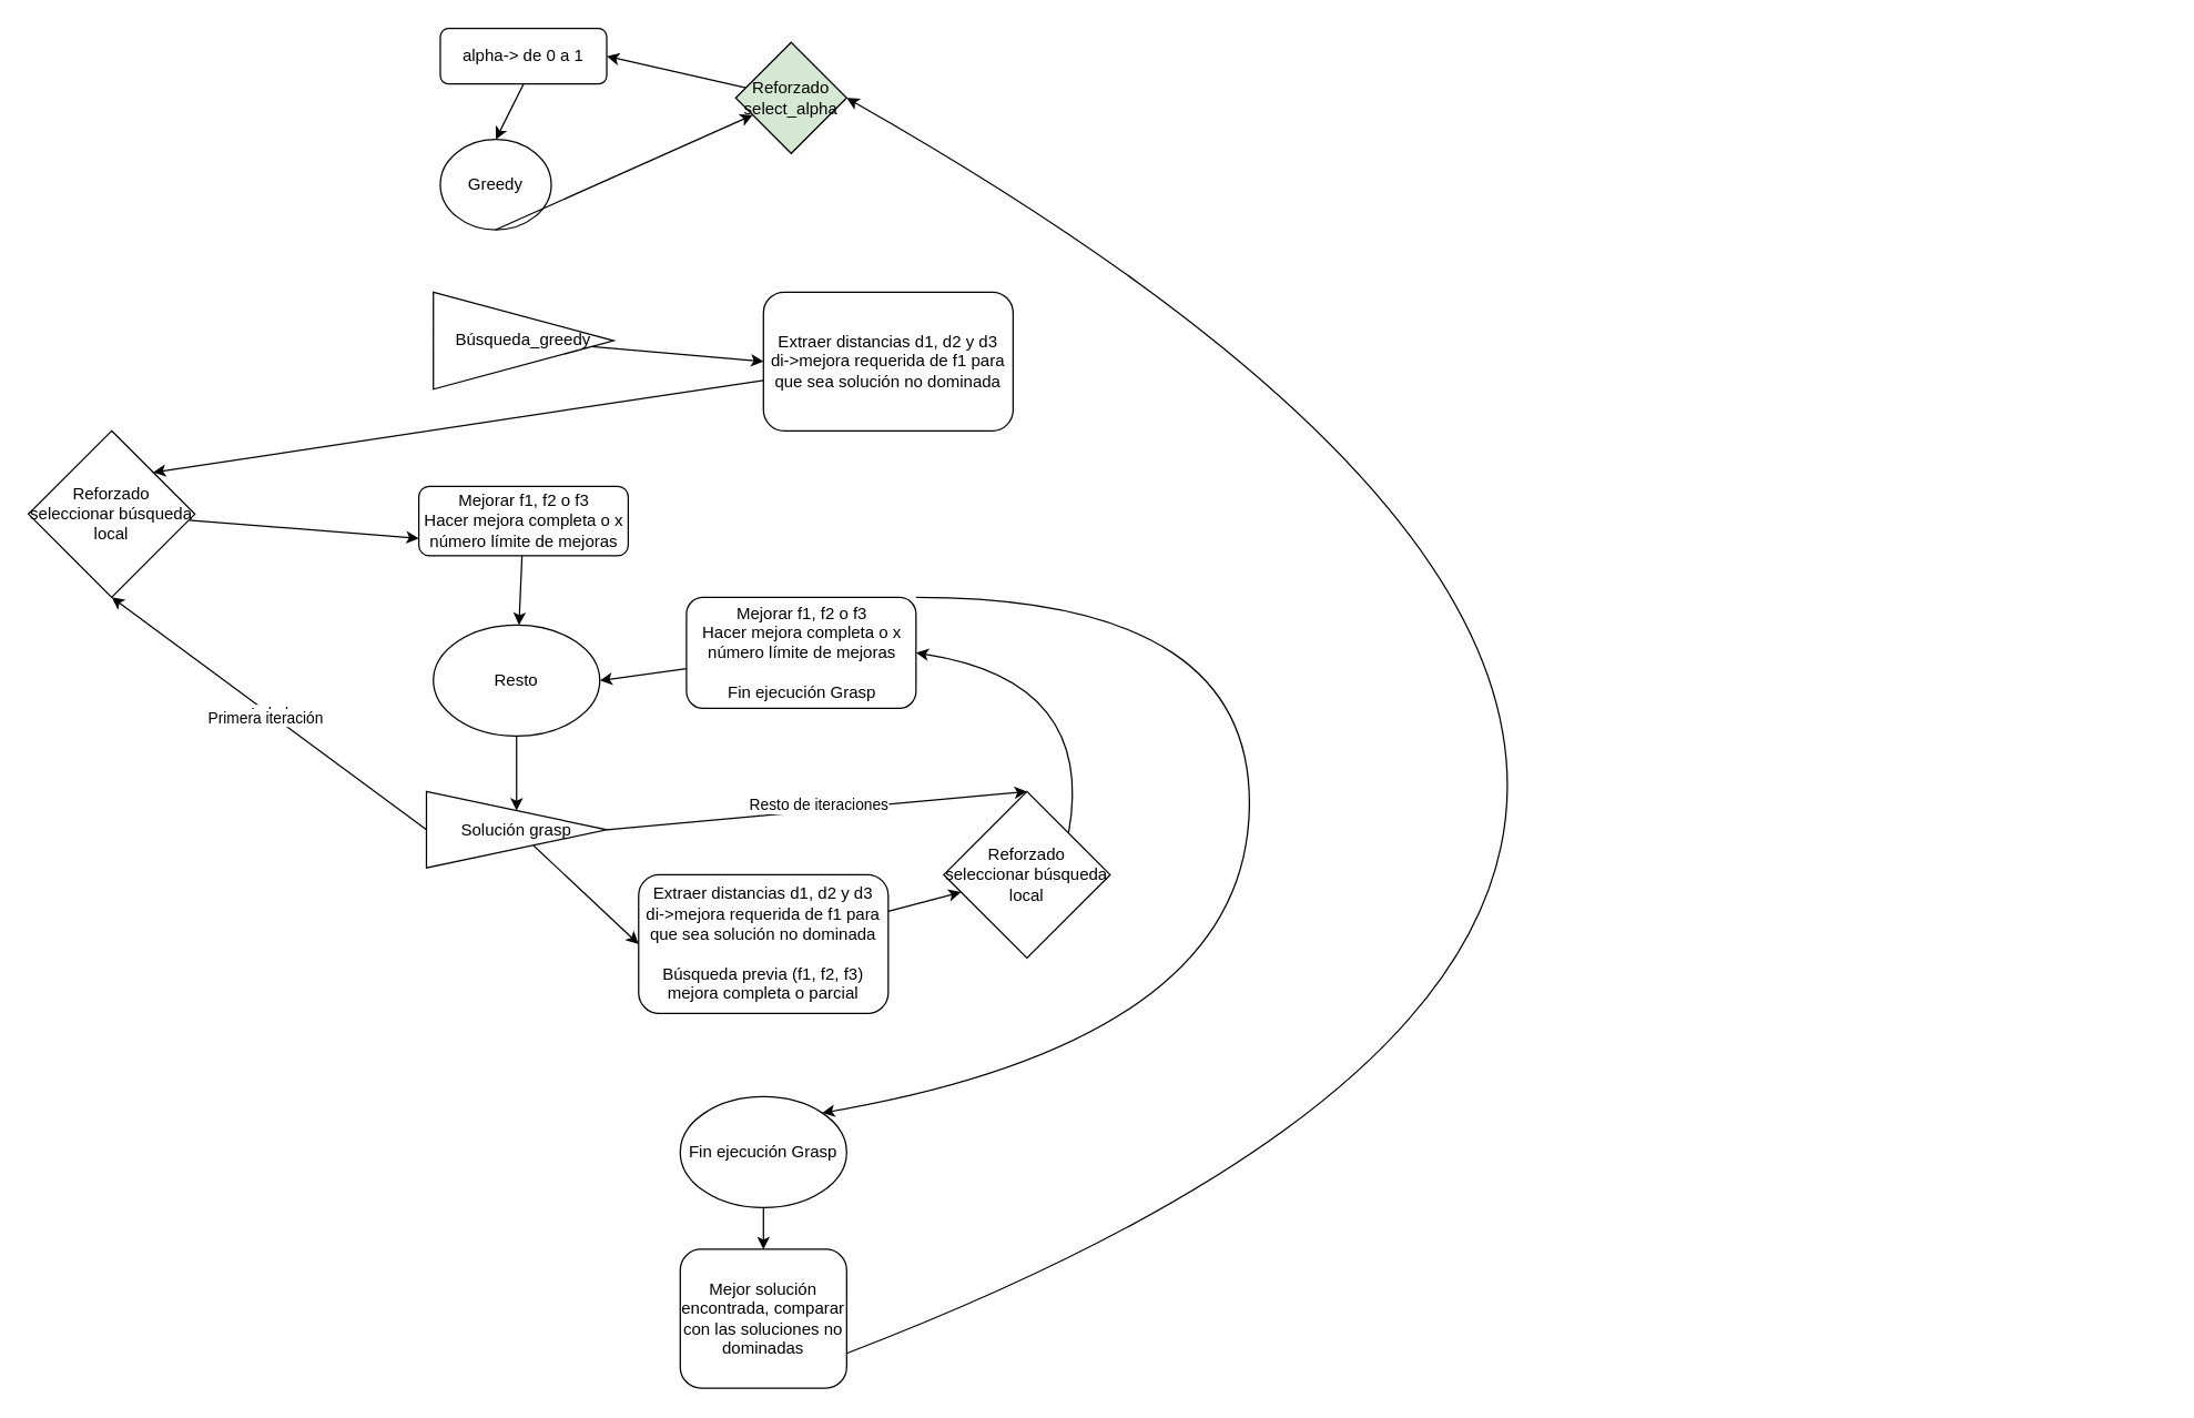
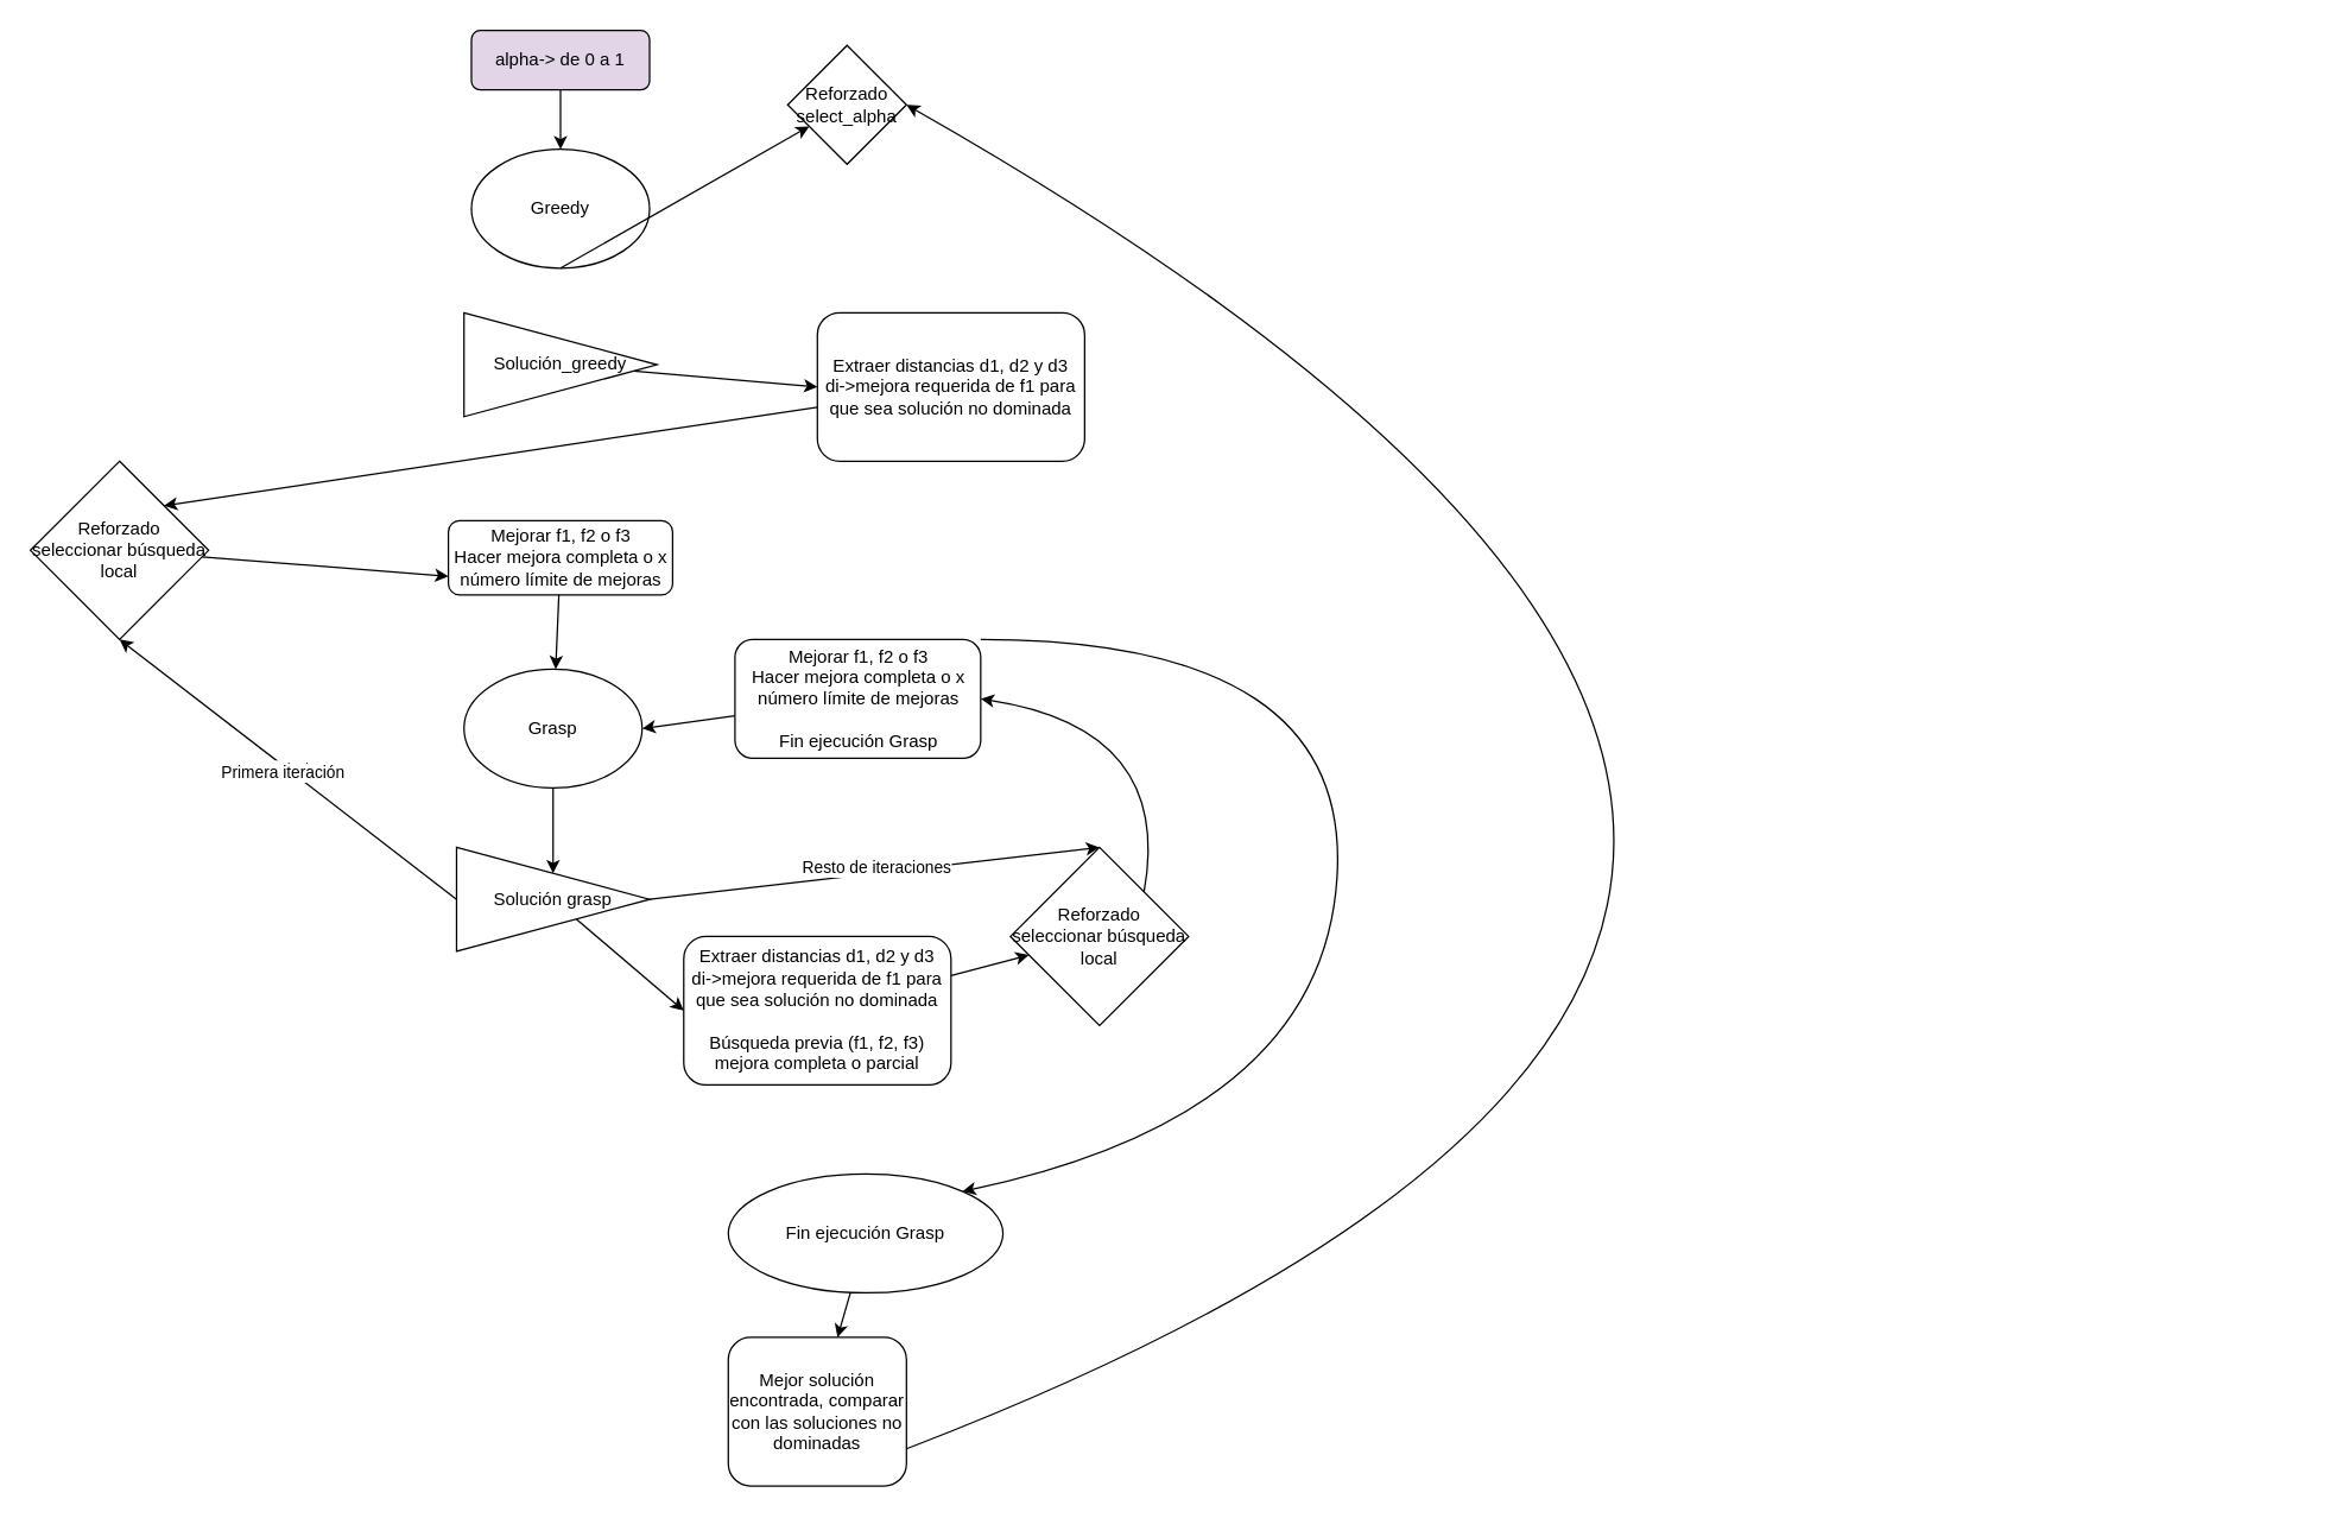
  <mxCell id="0" />
  <mxCell id="1" parent="0" />
  <mxCell id="2" style="edgeStyle=none;html=1;entryX=0.5;entryY=0;entryDx=0;entryDy=0;" edge="1" parent="1" source="3" target="18"><mxGeometry relative="1" as="geometry" /></mxCell>
- <mxCell id="3" value="Resto" style="ellipse;whiteSpace=wrap;html=1;" parent="1" vertex="1"><mxGeometry x="312" y="450" width="120" height="80" as="geometry" /></mxCell>
- <mxCell id="4" value="Greedy" style="ellipse;whiteSpace=wrap;html=1;" vertex="1" parent="1"><mxGeometry x="317" y="100" width="80" height="65" as="geometry" /></mxCell>
+ <mxCell id="3" value="Grasp" style="ellipse;whiteSpace=wrap;html=1;" parent="1" vertex="1"><mxGeometry x="312" y="450" width="120" height="80" as="geometry" /></mxCell>
+ <mxCell id="4" value="Greedy" style="ellipse;whiteSpace=wrap;html=1;" vertex="1" parent="1"><mxGeometry x="317" y="100" width="120" height="80" as="geometry" /></mxCell>
  <mxCell id="5" style="edgeStyle=none;html=1;exitX=0.5;exitY=1;exitDx=0;exitDy=0;entryX=0.5;entryY=0;entryDx=0;entryDy=0;" edge="1" parent="1" source="6" target="4"><mxGeometry relative="1" as="geometry" /></mxCell>
- <mxCell id="6" value="alpha-&amp;gt; de 0 a 1" style="rounded=1;whiteSpace=wrap;html=1;" vertex="1" parent="1"><mxGeometry x="317" y="20" width="120" height="40" as="geometry" /></mxCell>
- <mxCell id="7" style="edgeStyle=none;html=1;entryX=1;entryY=0.5;entryDx=0;entryDy=0;" edge="1" parent="1" source="8" target="6"><mxGeometry relative="1" as="geometry" /></mxCell>
- <mxCell id="8" value="Reforzado&lt;br&gt;select_alpha" style="rhombus;whiteSpace=wrap;html=1;fillColor=#d5e8d4;" vertex="1" parent="1"><mxGeometry x="530" y="30" width="80" height="80" as="geometry" /></mxCell>
+ <mxCell id="6" value="alpha-&amp;gt; de 0 a 1" style="rounded=1;whiteSpace=wrap;html=1;fillColor=#e1d5e7;" vertex="1" parent="1"><mxGeometry x="317" y="20" width="120" height="40" as="geometry" /></mxCell>
+ <mxCell id="8" value="Reforzado&lt;br&gt;select_alpha" style="rhombus;whiteSpace=wrap;html=1;" vertex="1" parent="1"><mxGeometry x="530" y="30" width="80" height="80" as="geometry" /></mxCell>
  <mxCell id="9" style="edgeStyle=none;html=1;exitX=0.5;exitY=1;exitDx=0;exitDy=0;" edge="1" parent="1" source="4" target="8"><mxGeometry relative="1" as="geometry"><mxPoint x="377" y="220" as="targetPoint" /></mxGeometry></mxCell>
  <mxCell id="10" style="edgeStyle=none;html=1;entryX=0;entryY=0.5;entryDx=0;entryDy=0;" edge="1" parent="1" source="11" target="20"><mxGeometry relative="1" as="geometry" /></mxCell>
- <mxCell id="11" value="&lt;span style=&quot;color: rgb(0, 0, 0);&quot;&gt;Búsqueda_greedy&lt;/span&gt;" style="triangle;whiteSpace=wrap;html=1;" vertex="1" parent="1"><mxGeometry x="312" y="210" width="130" height="70" as="geometry" /></mxCell>
+ <mxCell id="11" value="&lt;span style=&quot;color: rgb(0, 0, 0);&quot;&gt;Solución_greedy&lt;/span&gt;" style="triangle;whiteSpace=wrap;html=1;" vertex="1" parent="1"><mxGeometry x="312" y="210" width="130" height="70" as="geometry" /></mxCell>
  <mxCell id="12" style="edgeStyle=none;html=1;" edge="1" parent="1" source="13" target="3"><mxGeometry relative="1" as="geometry" /></mxCell>
  <mxCell id="13" value="Mejorar f1, f2 o f3&lt;div&gt;Hacer mejora completa o x número límite de mejoras&lt;/div&gt;" style="rounded=1;whiteSpace=wrap;html=1;" vertex="1" parent="1"><mxGeometry x="301.5" y="350" width="151" height="50" as="geometry" /></mxCell>
  <mxCell id="14" style="edgeStyle=none;html=1;entryX=0;entryY=0.75;entryDx=0;entryDy=0;" edge="1" parent="1" source="15" target="13"><mxGeometry relative="1" as="geometry" /></mxCell>
  <mxCell id="15" value="Reforzado&lt;br&gt;seleccionar búsqueda local" style="rhombus;whiteSpace=wrap;html=1;" vertex="1" parent="1"><mxGeometry x="20" y="310" width="120" height="120" as="geometry" /></mxCell>
  <mxCell id="16" value="Reforzado&lt;br&gt;seleccionar búsqueda local" style="rhombus;whiteSpace=wrap;html=1;" vertex="1" parent="1"><mxGeometry x="680" y="570" width="120" height="120" as="geometry" /></mxCell>
  <mxCell id="17" style="edgeStyle=none;html=1;entryX=0;entryY=0.5;entryDx=0;entryDy=0;" edge="1" parent="1" source="18" target="22"><mxGeometry relative="1" as="geometry" /></mxCell>
- <mxCell id="18" value="&lt;span style=&quot;color: rgb(0, 0, 0);&quot;&gt;Solución grasp&lt;/span&gt;" style="triangle;whiteSpace=wrap;html=1;" vertex="1" parent="1"><mxGeometry x="307" y="570" width="130" height="55" as="geometry" /></mxCell>
+ <mxCell id="18" value="&lt;span style=&quot;color: rgb(0, 0, 0);&quot;&gt;Solución grasp&lt;/span&gt;" style="triangle;whiteSpace=wrap;html=1;" vertex="1" parent="1"><mxGeometry x="307" y="570" width="130" height="70" as="geometry" /></mxCell>
  <mxCell id="19" style="edgeStyle=none;html=1;entryX=1;entryY=0;entryDx=0;entryDy=0;" edge="1" parent="1" source="20" target="15"><mxGeometry relative="1" as="geometry" /></mxCell>
  <mxCell id="20" value="&lt;div&gt;&lt;font color=&quot;#000000&quot;&gt;Extraer distancias d1, d2 y d3&lt;/font&gt;&lt;/div&gt;&lt;div&gt;&lt;font color=&quot;#000000&quot;&gt;di-&amp;gt;mejora requerida de f1 para que sea solución no dominada&lt;/font&gt;&lt;/div&gt;" style="rounded=1;whiteSpace=wrap;html=1;" vertex="1" parent="1"><mxGeometry x="550" y="210" width="180" height="100" as="geometry" /></mxCell>
  <mxCell id="21" style="edgeStyle=none;html=1;" edge="1" parent="1" source="22" target="16"><mxGeometry relative="1" as="geometry" /></mxCell>
  <mxCell id="22" value="&lt;div&gt;&lt;font color=&quot;#000000&quot;&gt;Extraer distancias d1, d2 y d3&lt;/font&gt;&lt;/div&gt;&lt;div&gt;&lt;font color=&quot;#000000&quot;&gt;di-&amp;gt;mejora requerida de f1 para que sea solución no dominada&lt;/font&gt;&lt;/div&gt;&lt;div&gt;&lt;font color=&quot;#000000&quot;&gt;&lt;br&gt;&lt;/font&gt;&lt;/div&gt;&lt;div&gt;&lt;font color=&quot;#000000&quot;&gt;Búsqueda previa (f1, f2, f3)&lt;br&gt;mejora completa o parcial&lt;/font&gt;&lt;/div&gt;" style="rounded=1;whiteSpace=wrap;html=1;" vertex="1" parent="1"><mxGeometry x="460" y="630" width="180" height="100" as="geometry" /></mxCell>
  <mxCell id="23" value="" style="curved=1;endArrow=classic;html=1;exitX=1;exitY=0;exitDx=0;exitDy=0;entryX=1;entryY=0.5;entryDx=0;entryDy=0;" edge="1" parent="1" source="16" target="25"><mxGeometry width="50" height="50" relative="1" as="geometry"><mxPoint x="890" y="600" as="sourcePoint" /><mxPoint x="630" y="420" as="targetPoint" /><Array as="points"><mxPoint x="790" y="490" /></Array></mxGeometry></mxCell>
  <mxCell id="24" style="edgeStyle=none;html=1;entryX=1;entryY=0.5;entryDx=0;entryDy=0;" edge="1" parent="1" source="25" target="3"><mxGeometry relative="1" as="geometry" /></mxCell>
  <mxCell id="25" value="Mejorar f1, f2 o f3&lt;div&gt;Hacer mejora completa o x número límite de mejoras&lt;/div&gt;&lt;div&gt;&lt;br&gt;&lt;/div&gt;&lt;div&gt;Fin ejecución Grasp&lt;/div&gt;" style="rounded=1;whiteSpace=wrap;html=1;" vertex="1" parent="1"><mxGeometry x="494.5" y="430" width="165.5" height="80" as="geometry" /></mxCell>
  <mxCell id="26" value="" style="curved=1;endArrow=classic;html=1;exitX=1;exitY=0;exitDx=0;exitDy=0;entryX=1;entryY=0;entryDx=0;entryDy=0;" edge="1" parent="1" source="25" target="29"><mxGeometry width="50" height="50" relative="1" as="geometry"><mxPoint x="980" y="450" as="sourcePoint" /><mxPoint x="520" y="870" as="targetPoint" /><Array as="points"><mxPoint x="910" y="430" /><mxPoint x="890" y="750" /></Array></mxGeometry></mxCell>
  <mxCell id="27" value="Mejor solución encontrada, comparar con las soluciones no dominadas" style="rounded=1;whiteSpace=wrap;html=1;" vertex="1" parent="1"><mxGeometry x="490" y="900" width="120" height="100" as="geometry" /></mxCell>
  <mxCell id="28" style="edgeStyle=none;html=1;" edge="1" parent="1" source="29" target="27"><mxGeometry relative="1" as="geometry" /></mxCell>
- <mxCell id="29" value="Fin ejecución Grasp" style="ellipse;whiteSpace=wrap;html=1;" vertex="1" parent="1"><mxGeometry x="490" y="790" width="120" height="80" as="geometry" /></mxCell>
+ <mxCell id="29" value="Fin ejecución Grasp" style="ellipse;whiteSpace=wrap;html=1;" vertex="1" parent="1"><mxGeometry x="490" y="790" width="185" height="80" as="geometry" /></mxCell>
  <mxCell id="30" value="" style="curved=1;endArrow=classic;html=1;exitX=1;exitY=0.75;exitDx=0;exitDy=0;entryX=1;entryY=0.5;entryDx=0;entryDy=0;" edge="1" parent="1" source="27" target="8"><mxGeometry width="50" height="50" relative="1" as="geometry"><mxPoint x="770" y="1040" as="sourcePoint" /><mxPoint x="1060" y="160" as="targetPoint" /><Array as="points"><mxPoint x="1560" y="610" /></Array></mxGeometry></mxCell>
  <mxCell id="31" value="" style="endArrow=classic;html=1;entryX=0.5;entryY=1;entryDx=0;entryDy=0;exitX=0;exitY=0.5;exitDx=0;exitDy=0;" edge="1" parent="1" source="18" target="15"><mxGeometry relative="1" as="geometry"><mxPoint x="80" y="740" as="sourcePoint" /><mxPoint x="180" y="740" as="targetPoint" /></mxGeometry></mxCell>
  <mxCell id="32" value="Label" style="edgeLabel;resizable=0;html=1;;align=center;verticalAlign=middle;" connectable="0" vertex="1" parent="31"><mxGeometry relative="1" as="geometry" /></mxCell>
  <mxCell id="33" value="Primera iteración" style="edgeLabel;html=1;align=center;verticalAlign=middle;resizable=0;points=[];" vertex="1" connectable="0" parent="31"><mxGeometry x="0.009" y="4" relative="1" as="geometry"><mxPoint as="offset" /></mxGeometry></mxCell>
  <mxCell id="34" value="" style="endArrow=classic;html=1;entryX=0.5;entryY=0;entryDx=0;entryDy=0;exitX=1;exitY=0.5;exitDx=0;exitDy=0;" edge="1" parent="1" source="18" target="16"><mxGeometry relative="1" as="geometry"><mxPoint x="217" y="767.5" as="sourcePoint" /><mxPoint x="-10" y="592.5" as="targetPoint" /></mxGeometry></mxCell>
  <mxCell id="35" value="Resto de iteraciones" style="edgeLabel;html=1;align=center;verticalAlign=middle;resizable=0;points=[];" vertex="1" connectable="0" parent="34"><mxGeometry x="0.009" y="4" relative="1" as="geometry"><mxPoint as="offset" /></mxGeometry></mxCell>
